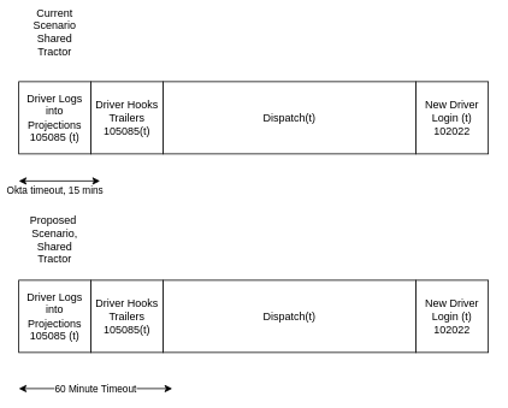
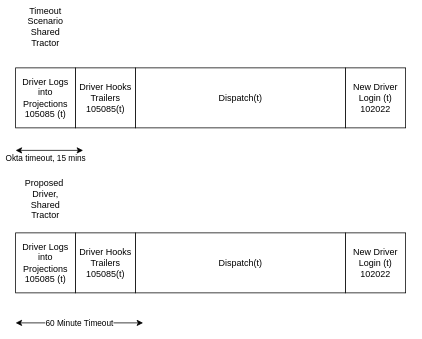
  <mxCell id="0" />
  <mxCell id="1" parent="0" />
  <mxCell id="2" value="Driver Logs into Projections 105085 (t)" style="whiteSpace=wrap;html=1;aspect=fixed;" vertex="1" parent="1"><mxGeometry x="20" y="90" width="80" height="80" as="geometry" /></mxCell>
  <mxCell id="3" value="Driver Hooks Trailers 105085(t)" style="whiteSpace=wrap;html=1;aspect=fixed;" vertex="1" parent="1"><mxGeometry x="100" y="90" width="80" height="80" as="geometry" /></mxCell>
  <mxCell id="4" value="Dispatch(t)" style="rounded=0;whiteSpace=wrap;html=1;" vertex="1" parent="1"><mxGeometry x="180" y="90" width="280" height="80" as="geometry" /></mxCell>
  <mxCell id="5" value="Okta timeout, 15 mins" style="endArrow=classic;startArrow=classic;html=1;rounded=0;" edge="1" parent="1"><mxGeometry width="50" height="50" relative="1" as="geometry"><mxPoint x="20" y="210" as="sourcePoint" /><mxPoint x="100" y="210" as="targetPoint" /></mxGeometry></mxCell>
  <mxCell id="6" value="New Driver Login (t) 102022" style="whiteSpace=wrap;html=1;aspect=fixed;" vertex="1" parent="1"><mxGeometry x="460" y="90" width="80" height="80" as="geometry" /></mxCell>
- <mxCell id="7" value="Current Scenario Shared Tractor" style="text;html=1;strokeColor=none;fillColor=none;align=center;verticalAlign=middle;whiteSpace=wrap;rounded=0;" vertex="1" parent="1"><mxGeometry x="30" y="20" width="60" height="30" as="geometry" /></mxCell>
- <mxCell id="8" value="Proposed&amp;nbsp; Scenario, Shared Tractor" style="text;html=1;strokeColor=none;fillColor=none;align=center;verticalAlign=middle;whiteSpace=wrap;rounded=0;" vertex="1" parent="1"><mxGeometry x="30" y="250" width="60" height="30" as="geometry" /></mxCell>
+ <mxCell id="7" value="Timeout Scenario Shared Tractor" style="text;html=1;strokeColor=none;fillColor=none;align=center;verticalAlign=middle;whiteSpace=wrap;rounded=0;" vertex="1" parent="1"><mxGeometry x="30" y="20" width="60" height="30" as="geometry" /></mxCell>
+ <mxCell id="8" value="Proposed&amp;nbsp; Driver, Shared Tractor" style="text;html=1;strokeColor=none;fillColor=none;align=center;verticalAlign=middle;whiteSpace=wrap;rounded=0;" vertex="1" parent="1"><mxGeometry x="30" y="250" width="60" height="30" as="geometry" /></mxCell>
  <mxCell id="9" value="60 Minute Timeout" style="endArrow=classic;startArrow=classic;html=1;rounded=0;" edge="1" parent="1"><mxGeometry width="50" height="50" relative="1" as="geometry"><mxPoint x="20" y="430" as="sourcePoint" /><mxPoint x="190" y="430" as="targetPoint" /></mxGeometry></mxCell>
  <mxCell id="10" value="" style="endArrow=classic;startArrow=classic;html=1;rounded=0;" edge="1" parent="1"><mxGeometry width="50" height="50" relative="1" as="geometry"><mxPoint x="20" y="200" as="sourcePoint" /><mxPoint x="110" y="200" as="targetPoint" /></mxGeometry></mxCell>
  <mxCell id="11" value="Driver Logs into Projections 105085 (t)" style="whiteSpace=wrap;html=1;aspect=fixed;" vertex="1" parent="1"><mxGeometry x="20" y="310" width="80" height="80" as="geometry" /></mxCell>
  <mxCell id="12" value="Driver Hooks Trailers 105085(t)" style="whiteSpace=wrap;html=1;aspect=fixed;" vertex="1" parent="1"><mxGeometry x="100" y="310" width="80" height="80" as="geometry" /></mxCell>
  <mxCell id="13" value="Dispatch(t)" style="rounded=0;whiteSpace=wrap;html=1;" vertex="1" parent="1"><mxGeometry x="180" y="310" width="280" height="80" as="geometry" /></mxCell>
  <mxCell id="14" value="New Driver Login (t) 102022" style="whiteSpace=wrap;html=1;aspect=fixed;" vertex="1" parent="1"><mxGeometry x="460" y="310" width="80" height="80" as="geometry" /></mxCell>
